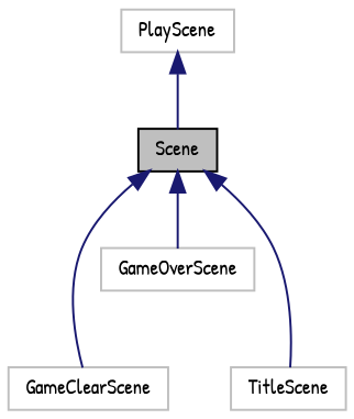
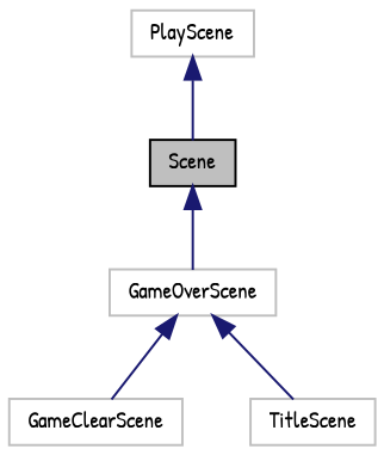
  digraph {
    fontname="Patrick Hand"
    node [color=grey75 fillcolor=white fontname="Patrick Hand" fontsize=10 shape=record style=filled]
    edge [color=midnightblue dir=back fontname="Patrick Hand" fontsize=10 labelfontname=Helvetica labelfontsize=10 style=solid]
    n1 [color=black fillcolor=grey75 fontcolor=black height=0.2 label=Scene width=0.4]
    n2 [height=0.2 label=GameClearScene width=0.4]
    n3 [height=0.2 label=GameOverScene width=0.4]
    n4 [height=0.2 label=TitleScene width=0.4]
    n5 [height=0.2 label=PlayScene width=0.4]
-   n1 -> n2
+   n3 -> n2
    n1 -> n3
-   n1 -> n4
+   n3 -> n4
    n5 -> n1
  }
